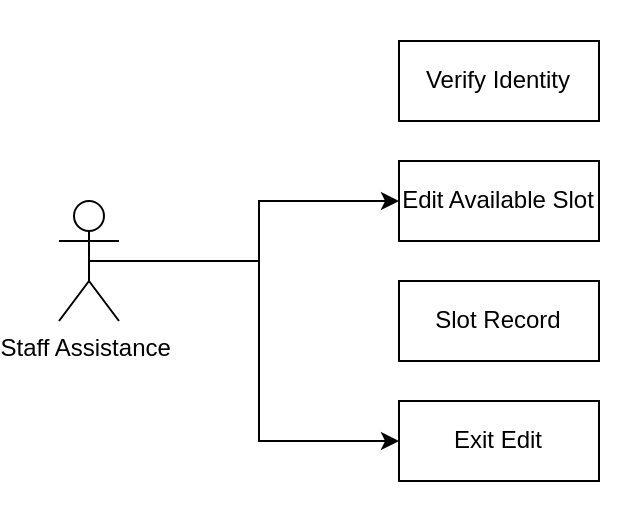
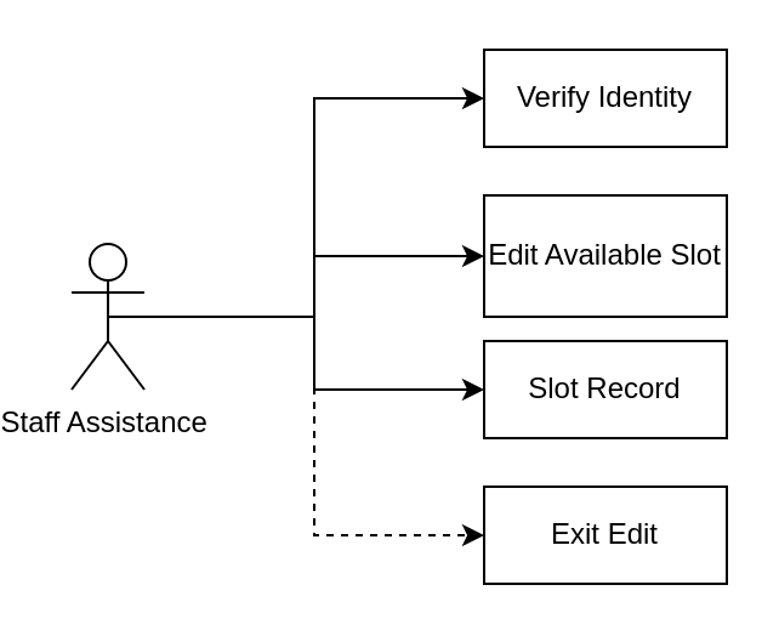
  <mxCell id="0" />
  <mxCell id="1" parent="0" />
- <mxCell id="4" style="edgeStyle=orthogonalEdgeStyle;rounded=0;orthogonalLoop=1;jettySize=auto;html=1;exitX=0.5;exitY=0.5;exitDx=0;exitDy=0;exitPerimeter=0;entryX=0;entryY=0.5;entryDx=0;entryDy=0;" parent="1" source="6" target="10" edge="1"><mxGeometry relative="1" as="geometry" /></mxCell>
+ <mxCell id="2" style="edgeStyle=orthogonalEdgeStyle;rounded=0;orthogonalLoop=1;jettySize=auto;html=1;exitX=0.5;exitY=0.5;exitDx=0;exitDy=0;exitPerimeter=0;entryX=0;entryY=0.5;entryDx=0;entryDy=0;" parent="1" source="6" target="7" edge="1"><mxGeometry relative="1" as="geometry" /></mxCell>
+ <mxCell id="3" style="edgeStyle=orthogonalEdgeStyle;rounded=0;orthogonalLoop=1;jettySize=auto;html=1;exitX=0.5;exitY=0.5;exitDx=0;exitDy=0;exitPerimeter=0;entryX=0;entryY=0.5;entryDx=0;entryDy=0;" parent="1" source="6" target="9" edge="1"><mxGeometry relative="1" as="geometry" /></mxCell>
+ <mxCell id="4" style="edgeStyle=orthogonalEdgeStyle;rounded=0;orthogonalLoop=1;jettySize=auto;html=1;exitX=0.5;exitY=0.5;exitDx=0;exitDy=0;exitPerimeter=0;entryX=0;entryY=0.5;entryDx=0;entryDy=0;dashed=1;" parent="1" source="6" target="10" edge="1"><mxGeometry relative="1" as="geometry" /></mxCell>
  <mxCell id="5" style="edgeStyle=orthogonalEdgeStyle;rounded=0;orthogonalLoop=1;jettySize=auto;html=1;exitX=0.5;exitY=0.5;exitDx=0;exitDy=0;exitPerimeter=0;" parent="1" source="6" target="8" edge="1"><mxGeometry relative="1" as="geometry" /></mxCell>
  <mxCell id="6" value="Staff Assistance&amp;nbsp;" style="shape=umlActor;verticalLabelPosition=bottom;verticalAlign=top;html=1;outlineConnect=0;" parent="1" vertex="1"><mxGeometry x="20" y="100" width="30" height="60" as="geometry" /></mxCell>
  <mxCell id="7" value="Verify Identity" style="rounded=0;whiteSpace=wrap;html=1;" parent="1" vertex="1"><mxGeometry x="190" y="20" width="100" height="40" as="geometry" /></mxCell>
- <mxCell id="8" value="Edit Available Slot" style="rounded=0;whiteSpace=wrap;html=1;" parent="1" vertex="1"><mxGeometry x="190" y="80" width="100" height="40" as="geometry" /></mxCell>
+ <mxCell id="8" value="Edit Available Slot" style="rounded=0;whiteSpace=wrap;html=1;" parent="1" vertex="1"><mxGeometry x="190" y="80" width="100" height="50" as="geometry" /></mxCell>
  <mxCell id="9" value="Slot Record" style="rounded=0;whiteSpace=wrap;html=1;" parent="1" vertex="1"><mxGeometry x="190" y="140" width="100" height="40" as="geometry" /></mxCell>
  <mxCell id="10" value="Exit Edit" style="rounded=0;whiteSpace=wrap;html=1;" parent="1" vertex="1"><mxGeometry x="190" y="200" width="100" height="40" as="geometry" /></mxCell>
